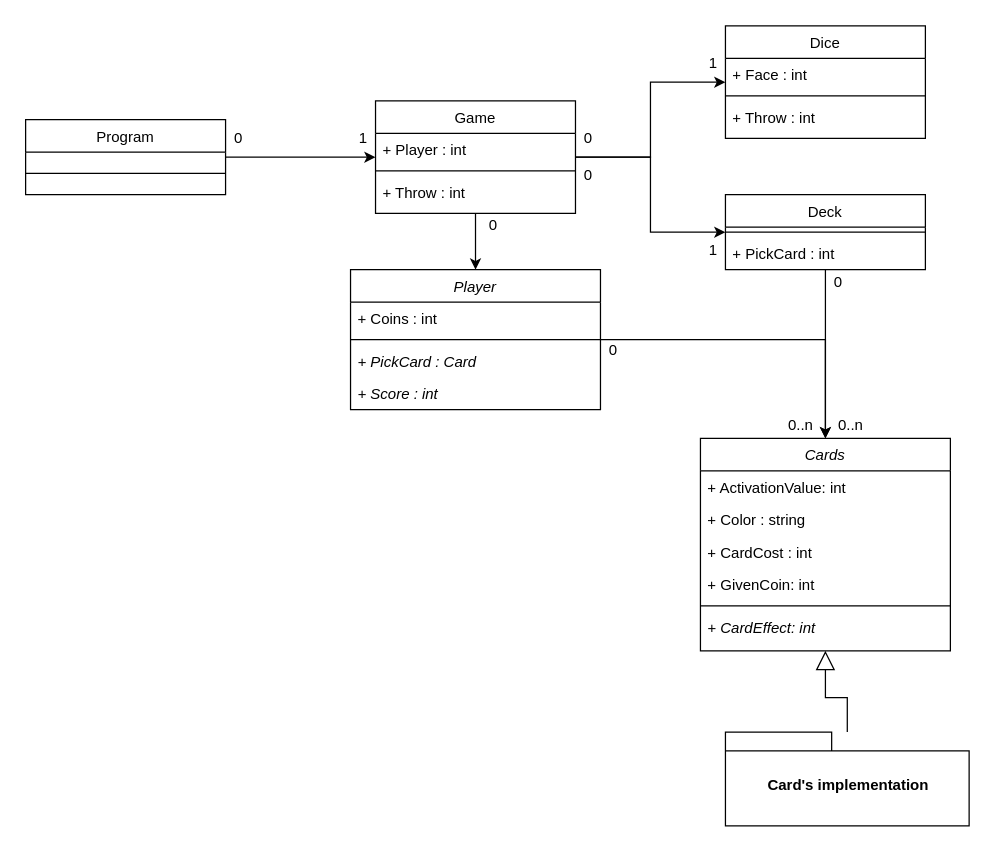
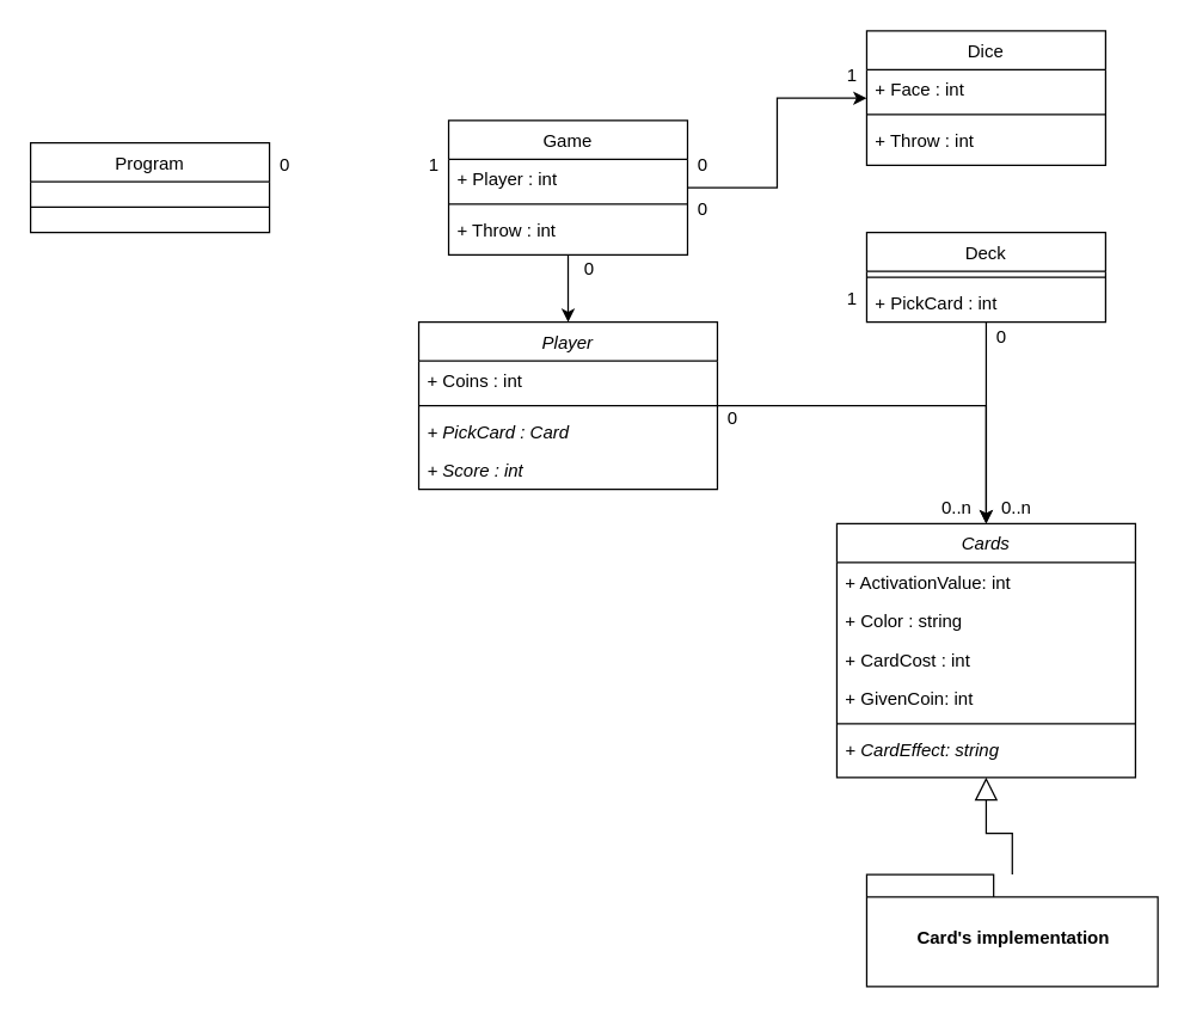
  <mxCell id="0" />
  <mxCell id="1" parent="0" />
- <mxCell id="2" style="edgeStyle=orthogonalEdgeStyle;rounded=0;orthogonalLoop=1;jettySize=auto;html=1;" parent="1" source="11" target="6" edge="1"><mxGeometry relative="1" as="geometry" /></mxCell>
  <mxCell id="3" style="edgeStyle=orthogonalEdgeStyle;rounded=0;orthogonalLoop=1;jettySize=auto;html=1;endArrow=classic;endFill=1;endSize=6;" parent="1" source="6" target="19" edge="1"><mxGeometry relative="1" as="geometry" /></mxCell>
  <mxCell id="4" style="edgeStyle=orthogonalEdgeStyle;rounded=0;orthogonalLoop=1;jettySize=auto;html=1;endArrow=classic;endFill=1;endSize=6;" parent="1" source="6" target="30" edge="1"><mxGeometry relative="1" as="geometry" /></mxCell>
- <mxCell id="5" style="edgeStyle=orthogonalEdgeStyle;rounded=0;orthogonalLoop=1;jettySize=auto;html=1;endArrow=classic;endFill=1;endSize=6;" parent="1" source="6" target="16" edge="1"><mxGeometry relative="1" as="geometry" /></mxCell>
  <mxCell id="6" value="Game&#10;" style="swimlane;fontStyle=0;align=center;verticalAlign=top;childLayout=stackLayout;horizontal=1;startSize=26;horizontalStack=0;resizeParent=1;resizeLast=0;collapsible=1;marginBottom=0;rounded=0;shadow=0;strokeWidth=1;" parent="1" vertex="1"><mxGeometry x="300" y="80" width="160" height="90" as="geometry"><mxRectangle x="230" y="140" width="160" height="26" as="alternateBounds" /></mxGeometry></mxCell>
  <mxCell id="7" value="+ Player : int" style="text;align=left;verticalAlign=top;spacingLeft=4;spacingRight=4;overflow=hidden;rotatable=0;points=[[0,0.5],[1,0.5]];portConstraint=eastwest;" parent="6" vertex="1"><mxGeometry y="26" width="160" height="26" as="geometry" /></mxCell>
  <mxCell id="8" value="" style="line;html=1;strokeWidth=1;align=left;verticalAlign=middle;spacingTop=-1;spacingLeft=3;spacingRight=3;rotatable=0;labelPosition=right;points=[];portConstraint=eastwest;" parent="6" vertex="1"><mxGeometry y="52" width="160" height="8" as="geometry" /></mxCell>
  <mxCell id="9" value="+ Throw : int" style="text;align=left;verticalAlign=top;spacingLeft=4;spacingRight=4;overflow=hidden;rotatable=0;points=[[0,0.5],[1,0.5]];portConstraint=eastwest;" parent="6" vertex="1"><mxGeometry y="60" width="160" height="26" as="geometry" /></mxCell>
  <mxCell id="10" style="edgeStyle=orthogonalEdgeStyle;rounded=0;orthogonalLoop=1;jettySize=auto;html=1;endArrow=classic;endFill=1;endSize=6;" parent="1" source="30" target="23" edge="1"><mxGeometry relative="1" as="geometry" /></mxCell>
  <mxCell id="11" value="Program" style="swimlane;fontStyle=0;align=center;verticalAlign=top;childLayout=stackLayout;horizontal=1;startSize=26;horizontalStack=0;resizeParent=1;resizeLast=0;collapsible=1;marginBottom=0;rounded=0;shadow=0;strokeWidth=1;" parent="1" vertex="1"><mxGeometry x="20" y="95" width="160" height="60" as="geometry"><mxRectangle x="230" y="140" width="160" height="26" as="alternateBounds" /></mxGeometry></mxCell>
  <mxCell id="12" value="" style="line;html=1;strokeWidth=1;align=left;verticalAlign=middle;spacingTop=-1;spacingLeft=3;spacingRight=3;rotatable=0;labelPosition=right;points=[];portConstraint=eastwest;" parent="11" vertex="1"><mxGeometry y="26" width="160" height="34" as="geometry" /></mxCell>
  <mxCell id="13" style="edgeStyle=orthogonalEdgeStyle;rounded=0;orthogonalLoop=1;jettySize=auto;html=1;endArrow=block;endFill=0;endSize=13;" parent="1" source="14" target="23" edge="1"><mxGeometry relative="1" as="geometry"><mxPoint x="810" y="530" as="targetPoint" /></mxGeometry></mxCell>
  <mxCell id="14" value="Card's implementation" style="shape=folder;fontStyle=1;spacingTop=10;tabWidth=85;tabHeight=15;tabPosition=left;html=1;" parent="1" vertex="1"><mxGeometry x="580" y="585" width="195" height="75" as="geometry" /></mxCell>
  <mxCell id="15" style="edgeStyle=orthogonalEdgeStyle;rounded=0;orthogonalLoop=1;jettySize=auto;html=1;endArrow=classic;endFill=1;endSize=6;" parent="1" source="16" target="23" edge="1"><mxGeometry relative="1" as="geometry" /></mxCell>
  <mxCell id="16" value="Deck" style="swimlane;fontStyle=0;align=center;verticalAlign=top;childLayout=stackLayout;horizontal=1;startSize=26;horizontalStack=0;resizeParent=1;resizeLast=0;collapsible=1;marginBottom=0;rounded=0;shadow=0;strokeWidth=1;" parent="1" vertex="1"><mxGeometry x="580" y="155" width="160" height="60" as="geometry"><mxRectangle x="230" y="140" width="160" height="26" as="alternateBounds" /></mxGeometry></mxCell>
  <mxCell id="17" value="" style="line;html=1;strokeWidth=1;align=left;verticalAlign=middle;spacingTop=-1;spacingLeft=3;spacingRight=3;rotatable=0;labelPosition=right;points=[];portConstraint=eastwest;" parent="16" vertex="1"><mxGeometry y="26" width="160" height="8" as="geometry" /></mxCell>
  <mxCell id="18" value="+ PickCard : int" style="text;align=left;verticalAlign=top;spacingLeft=4;spacingRight=4;overflow=hidden;rotatable=0;points=[[0,0.5],[1,0.5]];portConstraint=eastwest;" parent="16" vertex="1"><mxGeometry y="34" width="160" height="26" as="geometry" /></mxCell>
  <mxCell id="19" value="Dice" style="swimlane;fontStyle=0;align=center;verticalAlign=top;childLayout=stackLayout;horizontal=1;startSize=26;horizontalStack=0;resizeParent=1;resizeLast=0;collapsible=1;marginBottom=0;rounded=0;shadow=0;strokeWidth=1;" parent="1" vertex="1"><mxGeometry x="580" y="20" width="160" height="90" as="geometry"><mxRectangle x="230" y="140" width="160" height="26" as="alternateBounds" /></mxGeometry></mxCell>
  <mxCell id="20" value="+ Face : int" style="text;align=left;verticalAlign=top;spacingLeft=4;spacingRight=4;overflow=hidden;rotatable=0;points=[[0,0.5],[1,0.5]];portConstraint=eastwest;" parent="19" vertex="1"><mxGeometry y="26" width="160" height="26" as="geometry" /></mxCell>
  <mxCell id="21" value="" style="line;html=1;strokeWidth=1;align=left;verticalAlign=middle;spacingTop=-1;spacingLeft=3;spacingRight=3;rotatable=0;labelPosition=right;points=[];portConstraint=eastwest;" parent="19" vertex="1"><mxGeometry y="52" width="160" height="8" as="geometry" /></mxCell>
  <mxCell id="22" value="+ Throw : int" style="text;align=left;verticalAlign=top;spacingLeft=4;spacingRight=4;overflow=hidden;rotatable=0;points=[[0,0.5],[1,0.5]];portConstraint=eastwest;" parent="19" vertex="1"><mxGeometry y="60" width="160" height="26" as="geometry" /></mxCell>
  <mxCell id="23" value="Cards" style="swimlane;fontStyle=2;align=center;verticalAlign=top;childLayout=stackLayout;horizontal=1;startSize=26;horizontalStack=0;resizeParent=1;resizeLast=0;collapsible=1;marginBottom=0;rounded=0;shadow=0;strokeWidth=1;" parent="1" vertex="1"><mxGeometry x="560" y="350" width="200" height="170" as="geometry"><mxRectangle x="230" y="140" width="160" height="26" as="alternateBounds" /></mxGeometry></mxCell>
  <mxCell id="24" value="+ ActivationValue: int" style="text;align=left;verticalAlign=top;spacingLeft=4;spacingRight=4;overflow=hidden;rotatable=0;points=[[0,0.5],[1,0.5]];portConstraint=eastwest;" parent="23" vertex="1"><mxGeometry y="26" width="200" height="26" as="geometry" /></mxCell>
  <mxCell id="25" value="+ Color : string" style="text;align=left;verticalAlign=top;spacingLeft=4;spacingRight=4;overflow=hidden;rotatable=0;points=[[0,0.5],[1,0.5]];portConstraint=eastwest;" parent="23" vertex="1"><mxGeometry y="52" width="200" height="26" as="geometry" /></mxCell>
  <mxCell id="26" value="+ CardCost : int" style="text;align=left;verticalAlign=top;spacingLeft=4;spacingRight=4;overflow=hidden;rotatable=0;points=[[0,0.5],[1,0.5]];portConstraint=eastwest;" parent="23" vertex="1"><mxGeometry y="78" width="200" height="26" as="geometry" /></mxCell>
  <mxCell id="27" value="+ GivenCoin: int" style="text;align=left;verticalAlign=top;spacingLeft=4;spacingRight=4;overflow=hidden;rotatable=0;points=[[0,0.5],[1,0.5]];portConstraint=eastwest;" parent="23" vertex="1"><mxGeometry y="104" width="200" height="26" as="geometry" /></mxCell>
  <mxCell id="28" value="" style="line;html=1;strokeWidth=1;align=left;verticalAlign=middle;spacingTop=-1;spacingLeft=3;spacingRight=3;rotatable=0;labelPosition=right;points=[];portConstraint=eastwest;" parent="23" vertex="1"><mxGeometry y="130" width="200" height="8" as="geometry" /></mxCell>
- <mxCell id="29" value="+ CardEffect: int" style="text;align=left;verticalAlign=top;spacingLeft=4;spacingRight=4;overflow=hidden;rotatable=0;points=[[0,0.5],[1,0.5]];portConstraint=eastwest;fontStyle=2" parent="23" vertex="1"><mxGeometry y="138" width="200" height="26" as="geometry" /></mxCell>
+ <mxCell id="29" value="+ CardEffect: string" style="text;align=left;verticalAlign=top;spacingLeft=4;spacingRight=4;overflow=hidden;rotatable=0;points=[[0,0.5],[1,0.5]];portConstraint=eastwest;fontStyle=2" parent="23" vertex="1"><mxGeometry y="138" width="200" height="26" as="geometry" /></mxCell>
  <mxCell id="30" value="Player" style="swimlane;fontStyle=2;align=center;verticalAlign=top;childLayout=stackLayout;horizontal=1;startSize=26;horizontalStack=0;resizeParent=1;resizeLast=0;collapsible=1;marginBottom=0;rounded=0;shadow=0;strokeWidth=1;" parent="1" vertex="1"><mxGeometry x="280" y="215" width="200" height="112" as="geometry"><mxRectangle x="230" y="140" width="160" height="26" as="alternateBounds" /></mxGeometry></mxCell>
  <mxCell id="31" value="+ Coins : int" style="text;align=left;verticalAlign=top;spacingLeft=4;spacingRight=4;overflow=hidden;rotatable=0;points=[[0,0.5],[1,0.5]];portConstraint=eastwest;" parent="30" vertex="1"><mxGeometry y="26" width="200" height="26" as="geometry" /></mxCell>
  <mxCell id="32" value="" style="line;html=1;strokeWidth=1;align=left;verticalAlign=middle;spacingTop=-1;spacingLeft=3;spacingRight=3;rotatable=0;labelPosition=right;points=[];portConstraint=eastwest;" parent="30" vertex="1"><mxGeometry y="52" width="200" height="8" as="geometry" /></mxCell>
  <mxCell id="33" value="+ PickCard : Card" style="text;align=left;verticalAlign=top;spacingLeft=4;spacingRight=4;overflow=hidden;rotatable=0;points=[[0,0.5],[1,0.5]];portConstraint=eastwest;fontStyle=2" parent="30" vertex="1"><mxGeometry y="60" width="200" height="26" as="geometry" /></mxCell>
  <mxCell id="34" value="+ Score : int" style="text;align=left;verticalAlign=top;spacingLeft=4;spacingRight=4;overflow=hidden;rotatable=0;points=[[0,0.5],[1,0.5]];portConstraint=eastwest;fontStyle=2" parent="30" vertex="1"><mxGeometry y="86" width="200" height="26" as="geometry" /></mxCell>
  <mxCell id="35" value="1" style="text;html=1;align=center;verticalAlign=middle;resizable=0;points=[];autosize=1;" parent="1" vertex="1"><mxGeometry x="280" y="100" width="20" height="20" as="geometry" /></mxCell>
  <mxCell id="36" value="0" style="text;html=1;align=center;verticalAlign=middle;resizable=0;points=[];autosize=1;" parent="1" vertex="1"><mxGeometry x="180" y="100" width="20" height="20" as="geometry" /></mxCell>
  <mxCell id="37" value="0" style="text;html=1;align=center;verticalAlign=middle;resizable=0;points=[];autosize=1;" parent="1" vertex="1"><mxGeometry x="460" y="100" width="20" height="20" as="geometry" /></mxCell>
  <mxCell id="38" value="1" style="text;html=1;align=center;verticalAlign=middle;resizable=0;points=[];autosize=1;" parent="1" vertex="1"><mxGeometry x="560" width="20" height="20" as="geometry" y="40" /></mxCell>
  <mxCell id="39" value="0" style="text;html=1;align=center;verticalAlign=middle;resizable=0;points=[];autosize=1;" parent="1" vertex="1"><mxGeometry x="460" y="130" width="20" height="20" as="geometry" /></mxCell>
  <mxCell id="40" value="1" style="text;html=1;align=center;verticalAlign=middle;resizable=0;points=[];autosize=1;" parent="1" vertex="1"><mxGeometry x="560" y="190" width="20" height="20" as="geometry" /></mxCell>
  <mxCell id="41" value="0" style="text;html=1;align=center;verticalAlign=middle;resizable=0;points=[];autosize=1;" parent="1" vertex="1"><mxGeometry x="384" y="170" width="20" height="20" as="geometry" /></mxCell>
  <mxCell id="42" value="0..n" style="text;html=1;align=center;verticalAlign=middle;resizable=0;points=[];autosize=1;" parent="1" vertex="1"><mxGeometry x="620" y="330" width="40" height="20" as="geometry" /></mxCell>
  <mxCell id="43" value="0" style="text;html=1;align=center;verticalAlign=middle;resizable=0;points=[];autosize=1;" parent="1" vertex="1"><mxGeometry x="480" y="270" width="20" height="20" as="geometry" /></mxCell>
  <mxCell id="44" value="0" style="text;html=1;align=center;verticalAlign=middle;resizable=0;points=[];autosize=1;" parent="1" vertex="1"><mxGeometry x="660" y="215" width="20" height="20" as="geometry" /></mxCell>
  <mxCell id="45" value="0..n" style="text;html=1;align=center;verticalAlign=middle;resizable=0;points=[];autosize=1;" parent="1" vertex="1"><mxGeometry x="660" y="330" width="40" height="20" as="geometry" /></mxCell>
